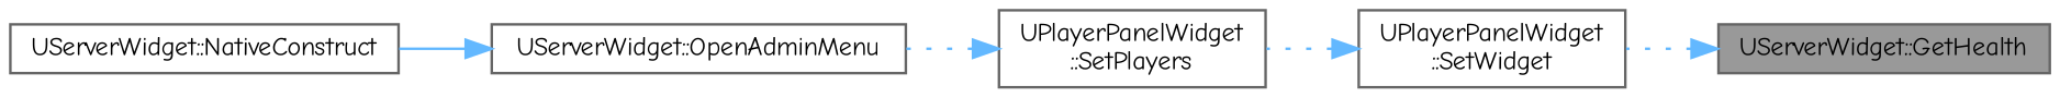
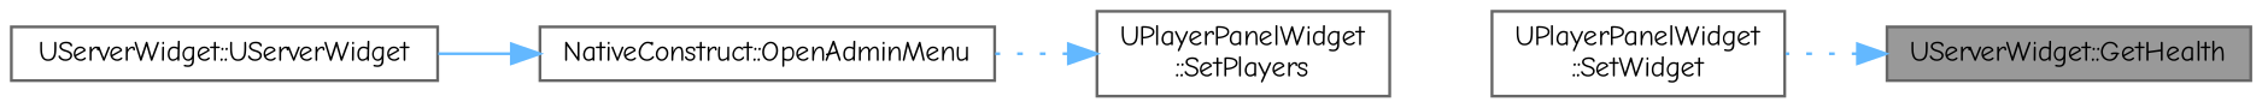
  digraph {
    fontname="Comic Neue"
    rankdir=RL
    node [color=grey40 fillcolor=white fontname="Comic Neue" fontsize=10 shape=box style=filled]
    edge [color=steelblue1 dir=back fontname="Comic Neue" fontsize=10 labelfontname=Helvetica labelfontsize=10 style=dotted]
    n1 [color=gray40 fillcolor=grey60 fontcolor=black height=0.2 label="UServerWidget::GetHealth" width=0.4]
    n2 [height=0.2 label="UPlayerPanelWidget\l::SetWidget" width=0.4]
    n3 [height=0.2 label="UPlayerPanelWidget\l::SetPlayers" width=0.4]
-   n4 [height=0.2 label="UServerWidget::OpenAdminMenu" width=0.4]
-   n5 [height=0.2 label="UServerWidget::NativeConstruct" width=0.4]
+   n4 [height=0.2 label="NativeConstruct::OpenAdminMenu" width=0.4]
+   n5 [height=0.2 label="UServerWidget::UServerWidget" width=0.4]
    n1 -> n2
-   n2 -> n3
    n3 -> n4
    n4 -> n5 [style=solid]
  }
